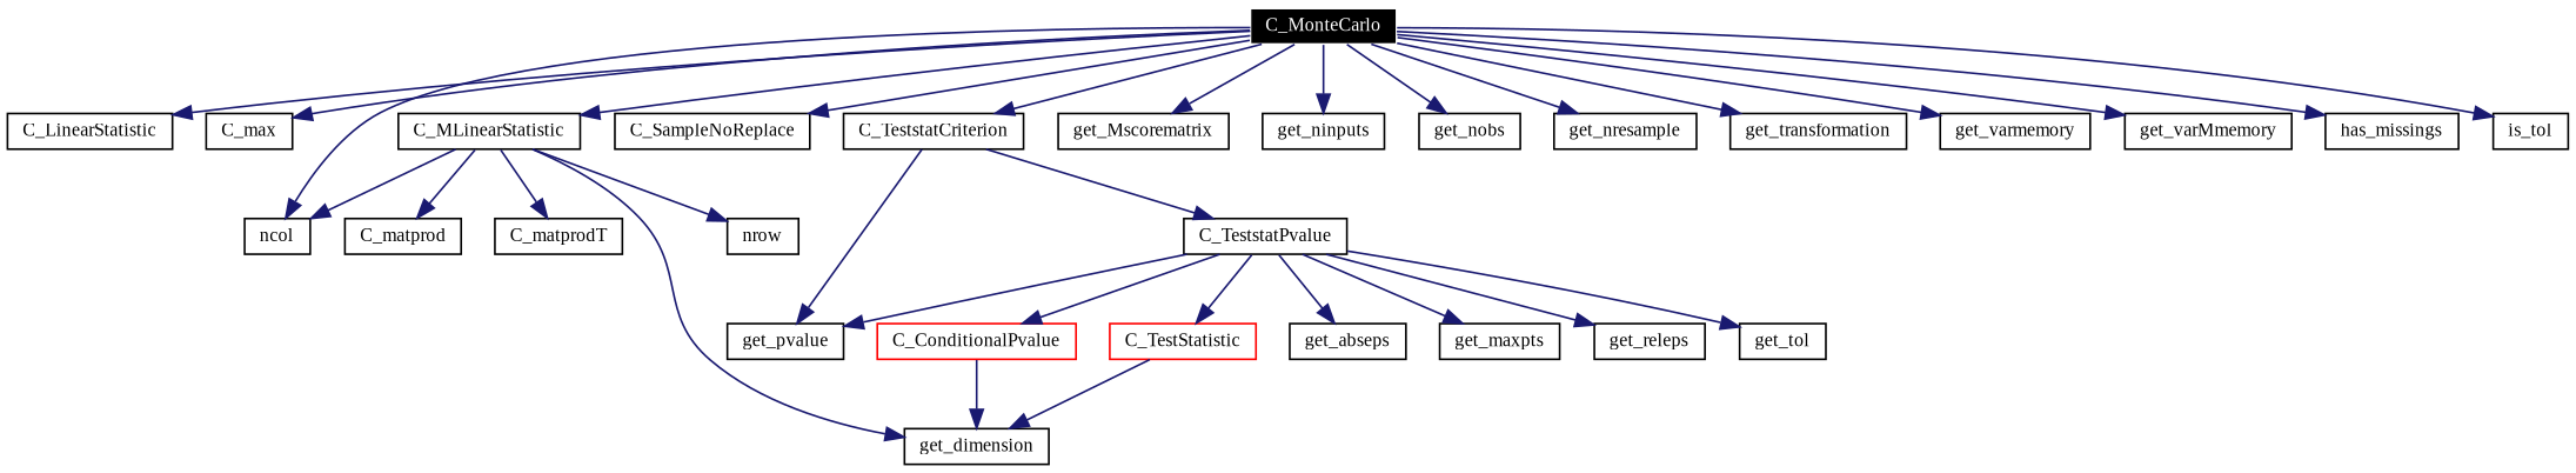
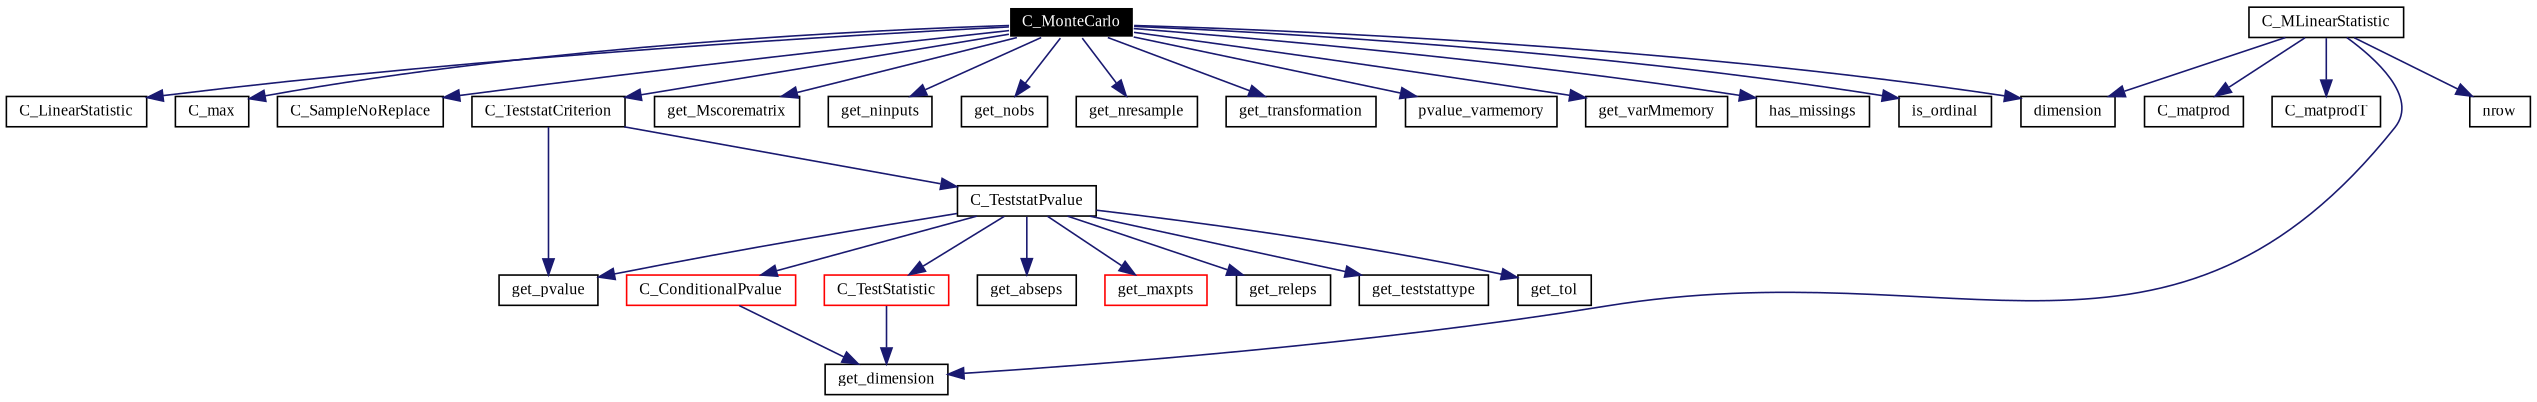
  digraph {
    fontname="Liberation Serif"
    rankdir=TB
    node [color=black fillcolor=white fontname="Liberation Serif" fontsize=10 shape=record style=filled]
    edge [color=midnightblue fontname="Liberation Serif" fontsize=10 labelfontname=Helvetica labelfontsize=10 style=solid]
    n1 [color=white fillcolor=black fontcolor=white height=0.2 label=C_MonteCarlo width=0.4]
    n2 [height=0.2 label=C_LinearStatistic width=0.4]
    n3 [height=0.2 label=C_max width=0.4]
    n4 [height=0.2 label=C_MLinearStatistic width=0.4]
-   n5 [height=0.2 label=ncol width=0.4]
+   n5 [height=0.2 label=dimension width=0.4]
    n6 [height=0.2 label=C_SampleNoReplace width=0.4]
    n7 [height=0.2 label=C_TeststatCriterion width=0.4]
    n8 [height=0.2 label=get_Mscorematrix width=0.4]
    n9 [height=0.2 label=get_ninputs width=0.4]
    n10 [height=0.2 label=get_nobs width=0.4]
    n11 [height=0.2 label=get_nresample width=0.4]
    n12 [height=0.2 label=get_transformation width=0.4]
-   n13 [height=0.2 label=get_varmemory width=0.4]
+   n13 [height=0.2 label=pvalue_varmemory width=0.4]
    n14 [height=0.2 label=get_varMmemory width=0.4]
    n15 [height=0.2 label=has_missings width=0.4]
-   n16 [height=0.2 label=is_tol width=0.4]
+   n16 [height=0.2 label=is_ordinal width=0.4]
    n17 [height=0.2 label=C_matprod width=0.4]
    n18 [height=0.2 label=C_matprodT width=0.4]
    n19 [height=0.2 label=get_dimension width=0.4]
    n20 [height=0.2 label=nrow width=0.4]
    n21 [height=0.2 label=C_TeststatPvalue width=0.4]
    n22 [height=0.2 label=get_pvalue width=0.4]
    n23 [color=red height=0.2 label=C_ConditionalPvalue width=0.4]
    n24 [color=red height=0.2 label=C_TestStatistic width=0.4]
    n25 [height=0.2 label=get_abseps width=0.4]
-   n26 [height=0.2 label=get_maxpts width=0.4]
+   n26 [color=red height=0.2 label=get_maxpts width=0.4]
    n27 [height=0.2 label=get_releps width=0.4]
+   n28 [height=0.2 label=get_teststattype width=0.4]
    n29 [height=0.2 label=get_tol width=0.4]
    n1 -> n2
    n1 -> n3
-   n1 -> n4
    n1 -> n5
    n1 -> n6
    n1 -> n7
    n1 -> n8
    n1 -> n9
    n1 -> n10
    n1 -> n11
    n1 -> n12
    n1 -> n13
    n1 -> n14
    n1 -> n15
    n1 -> n16
    n4 -> n5
    n4 -> n17
    n4 -> n18
    n4 -> n19
    n4 -> n20
    n7 -> n21
    n7 -> n22
    n21 -> n22
    n21 -> n23
    n21 -> n24
    n21 -> n25
    n21 -> n26
    n21 -> n27
+   n21 -> n28
    n21 -> n29
    n23 -> n19
    n24 -> n19
  }
